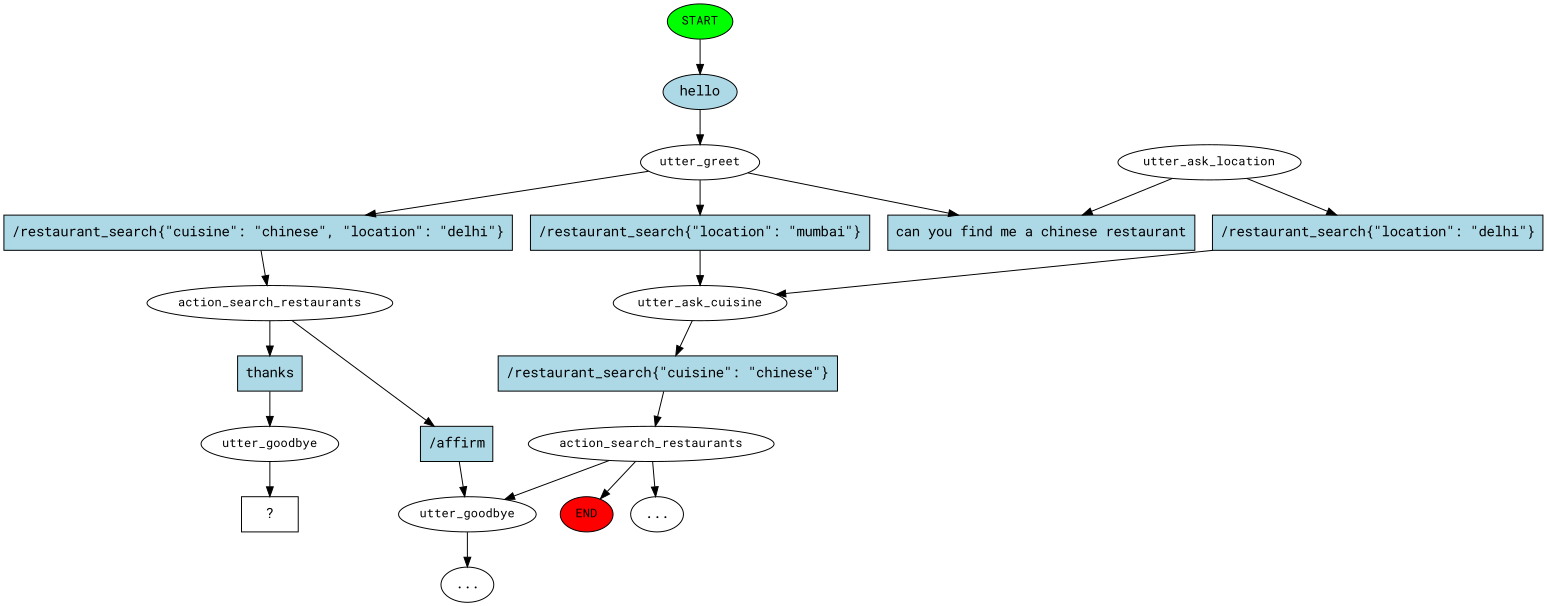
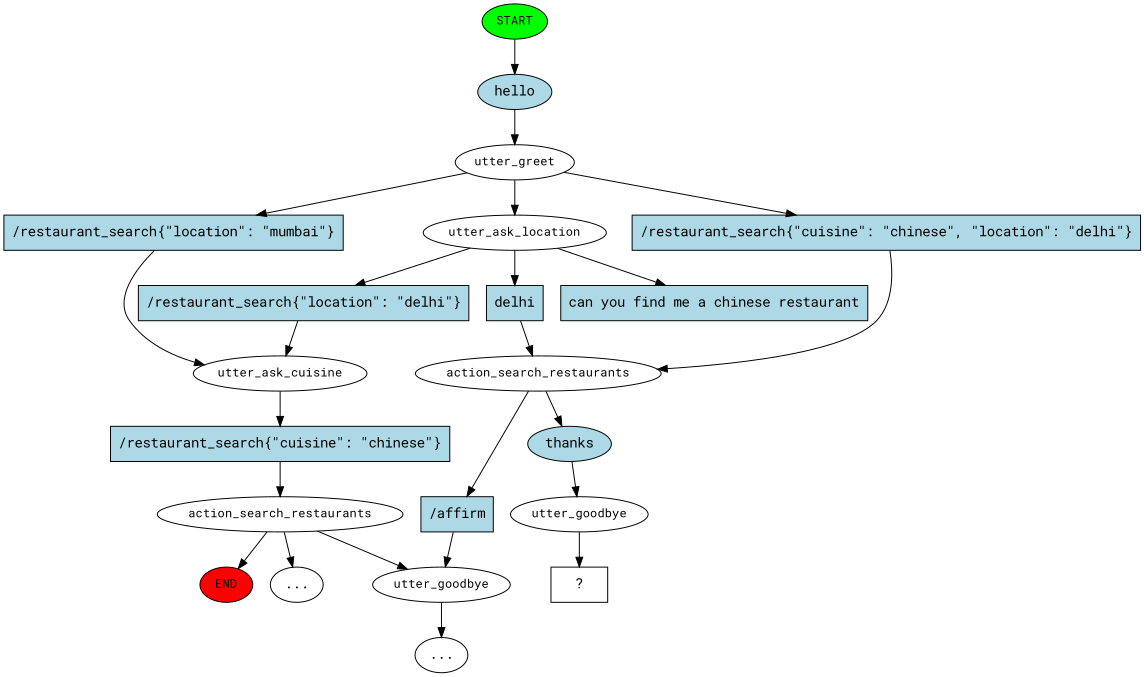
  digraph {
    fontname="Roboto Mono"
    node [fontname="Roboto Mono" style=filled]
    edge [fontname="Roboto Mono"]
    n1 [fillcolor=green fontsize=12 label=START]
    n2 [fillcolor=lightblue label=hello shape=ellipse]
    n3 [fontsize=12 label=utter_greet style=""]
    n4 [fillcolor=red fontsize=12 label=END]
    n5 [fillcolor=lightblue label="can you find me a chinese restaurant" shape=rect]
    n6 [fillcolor=lightblue label="/restaurant_search{\"cuisine\": \"chinese\", \"location\": \"delhi\"}" shape=rect]
    n7 [fillcolor=lightblue label="/restaurant_search{\"location\": \"mumbai\"}" shape=rect]
    n8 [fontsize=12 label=action_search_restaurants style=""]
    n9 [fontsize=12 label=utter_ask_cuisine style=""]
    n10 [fontsize=12 label=utter_ask_location style=""]
    n11 [fillcolor=lightblue label="/restaurant_search{\"location\": \"delhi\"}" shape=rect]
+   n12 [fillcolor=lightblue label=delhi shape=rect]
    n13 [fillcolor=lightblue label="/restaurant_search{\"cuisine\": \"chinese\"}" shape=rect]
    n14 [fontsize=12 label=action_search_restaurants style=""]
    n15 [fontsize=12 label=utter_goodbye style=""]
    n16 [label="..." style=""]
    n17 [label="..." style=""]
    n18 [fillcolor=lightblue label="/affirm" shape=rect]
-   n19 [fillcolor=lightblue label=thanks shape=rect]
+   n19 [fillcolor=lightblue label=thanks shape=ellipse]
    n20 [fontsize=12 label=utter_goodbye style=""]
    n21 [label="  ?  " shape=rect style=""]
    n1 -> n2
    n2 -> n3
-   n3 -> n5
+   n3 -> n10
    n3 -> n6
    n3 -> n7
    n6 -> n8
    n7 -> n9
    n8 -> n18
    n8 -> n19
    n9 -> n13
    n10 -> n5
    n10 -> n11
+   n10 -> n12
    n11 -> n9
+   n12 -> n8
    n13 -> n14
    n14 -> n4
    n14 -> n15
    n14 -> n16
    n15 -> n17
    n18 -> n15
    n19 -> n20
    n20 -> n21
  }
